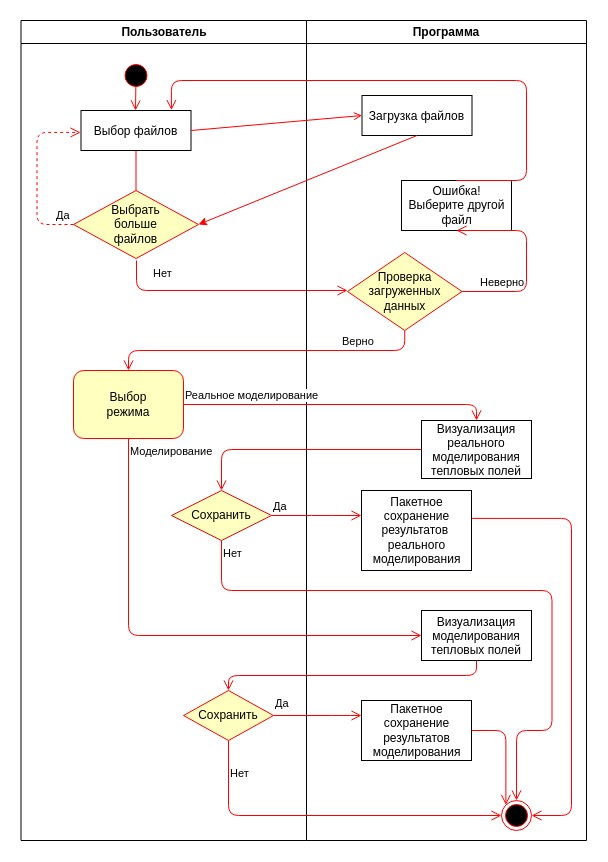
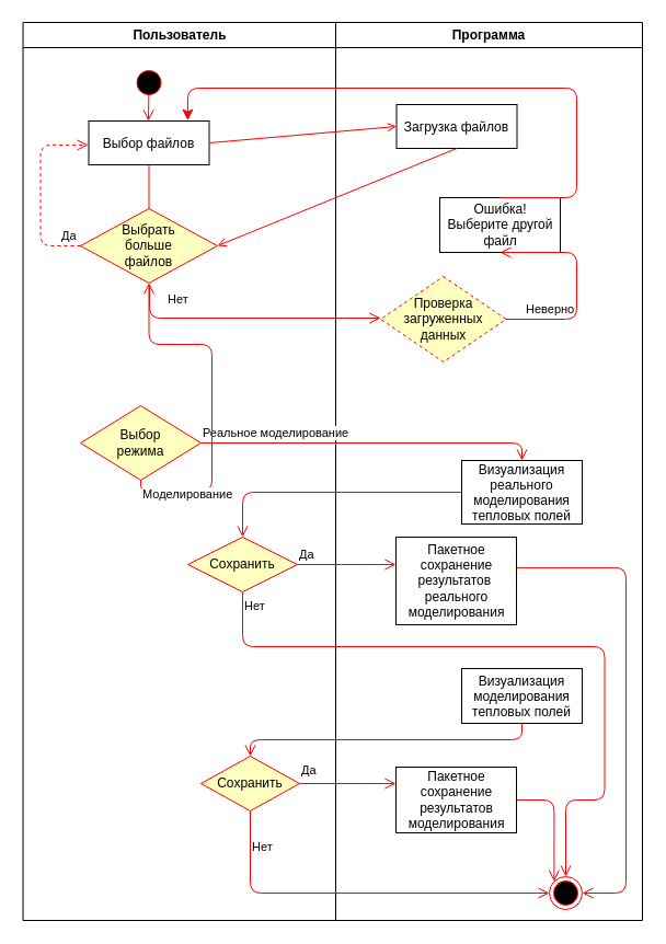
  <mxCell id="0" />
  <mxCell id="1" parent="0" />
  <mxCell id="2" value="Пользователь" style="swimlane;whiteSpace=wrap" parent="1" vertex="1"><mxGeometry x="20.5" width="285.5" height="820" as="geometry" y="20" /></mxCell>
  <mxCell id="3" value="" style="ellipse;shape=startState;fillColor=#000000;strokeColor=#ff0000;" parent="2" vertex="1"><mxGeometry x="100" y="40" width="30" height="30" as="geometry" /></mxCell>
  <mxCell id="4" value="" style="edgeStyle=elbowEdgeStyle;elbow=horizontal;verticalAlign=bottom;endArrow=open;endSize=8;strokeColor=#FF0000;endFill=1;rounded=0;exitX=0.495;exitY=0.882;exitDx=0;exitDy=0;exitPerimeter=0;" parent="2" source="3" target="5" edge="1"><mxGeometry x="100" y="40" as="geometry"><mxPoint x="115" y="110" as="targetPoint" /></mxGeometry></mxCell>
  <mxCell id="5" value="Выбор файлов" style="" parent="2" vertex="1"><mxGeometry x="60" y="90" width="110" height="40" as="geometry" /></mxCell>
  <mxCell id="6" value="" style="endArrow=open;strokeColor=#FF0000;endFill=1;rounded=0" edge="1" parent="2" source="5"><mxGeometry relative="1" as="geometry"><mxPoint x="275.319" y="278" as="sourcePoint" /><mxPoint x="115" y="192" as="targetPoint" /></mxGeometry></mxCell>
  <mxCell id="7" value="Выбрать&lt;br&gt;больше&lt;br&gt;файлов" style="rhombus;whiteSpace=wrap;html=1;fillColor=#ffffc0;strokeColor=#ff0000;" vertex="1" parent="2"><mxGeometry x="52.5" y="170" width="125" height="68" as="geometry" /></mxCell>
  <mxCell id="8" value="Да" style="edgeStyle=orthogonalEdgeStyle;html=1;align=left;verticalAlign=bottom;endArrow=open;endSize=8;strokeColor=#ff0000;entryX=-0.004;entryY=0.548;entryDx=0;entryDy=0;entryPerimeter=0;exitX=0;exitY=0.5;exitDx=0;exitDy=0;dashed=1;" edge="1" source="7" parent="2" target="5"><mxGeometry x="-0.766" relative="1" as="geometry"><mxPoint x="55.5" y="132" as="targetPoint" /><Array as="points"><mxPoint x="16" y="204" /><mxPoint x="16" y="112" /></Array><mxPoint x="1" as="offset" /></mxGeometry></mxCell>
- <mxCell id="9" value="Выбор&lt;br&gt;режима" style="whiteSpace=wrap;html=1;fillColor=#ffffc0;strokeColor=#ff0000;rounded=1;" vertex="1" parent="2"><mxGeometry x="52.5" y="350" width="110" height="68" as="geometry" /></mxCell>
+ <mxCell id="9" value="Выбор&lt;br&gt;режима" style="rhombus;whiteSpace=wrap;html=1;fillColor=#ffffc0;strokeColor=#ff0000;" vertex="1" parent="2"><mxGeometry x="52.5" y="350" width="110" height="68" as="geometry" /></mxCell>
  <mxCell id="10" value="Нет" style="edgeStyle=orthogonalEdgeStyle;html=1;align=left;verticalAlign=top;endArrow=open;endSize=8;strokeColor=#ff0000;" edge="1" parent="2"><mxGeometry x="-1" y="15" relative="1" as="geometry"><mxPoint x="326.5" y="270" as="targetPoint" /><mxPoint x="115.5" y="240" as="sourcePoint" /><Array as="points"><mxPoint x="116" y="270" /></Array><mxPoint as="offset" /></mxGeometry></mxCell>
  <mxCell id="11" value="Сохранить" style="rhombus;whiteSpace=wrap;html=1;fillColor=#ffffc0;strokeColor=#ff0000;" vertex="1" parent="2"><mxGeometry x="150.5" y="470" width="100" height="50" as="geometry" /></mxCell>
  <mxCell id="12" value="Сохранить" style="rhombus;whiteSpace=wrap;html=1;fillColor=#ffffc0;strokeColor=#ff0000;" vertex="1" parent="2"><mxGeometry x="162.5" y="670" width="90" height="50" as="geometry" /></mxCell>
  <mxCell id="13" value="Программа" style="swimlane;whiteSpace=wrap" parent="1" vertex="1"><mxGeometry x="306" width="280" height="820" as="geometry" y="20" /></mxCell>
  <mxCell id="14" value="Загрузка файлов" style="" parent="13" vertex="1"><mxGeometry x="55.5" y="75" width="110" height="40" as="geometry" /></mxCell>
  <mxCell id="15" value="Визуализация&#10;реального&#10;моделирования&#10;тепловых полей" style="" parent="13" vertex="1"><mxGeometry x="115" y="400" width="110" height="58" as="geometry" /></mxCell>
- <mxCell id="16" value="Проверка загруженных&lt;br&gt;данных" style="rhombus;whiteSpace=wrap;html=1;fillColor=#ffffc0;strokeColor=#ff0000;" vertex="1" parent="13"><mxGeometry x="41" y="232" width="114.5" height="78" as="geometry" /></mxCell>
+ <mxCell id="16" value="Проверка загруженных&lt;br&gt;данных" style="rhombus;whiteSpace=wrap;html=1;fillColor=#ffffc0;strokeColor=#ff0000;dashed=1;" vertex="1" parent="13"><mxGeometry x="41" y="232" width="114.5" height="78" as="geometry" /></mxCell>
  <mxCell id="17" value="Визуализация&#10;моделирования&#10;тепловых полей" style="" parent="13" vertex="1"><mxGeometry x="115" y="590" width="110" height="50" as="geometry" /></mxCell>
  <mxCell id="18" value="Пакетное&lt;br&gt;сохранение&lt;br&gt;результатов&amp;nbsp;&lt;br&gt;реального&lt;br&gt;моделирования" style="html=1;" vertex="1" parent="13"><mxGeometry x="55" y="470" width="110" height="80" as="geometry" /></mxCell>
  <mxCell id="19" value="Пакетное&lt;br&gt;сохранение&lt;br&gt;результатов&lt;br&gt;моделирования" style="html=1;" vertex="1" parent="13"><mxGeometry x="55" y="680" width="110" height="60" as="geometry" /></mxCell>
  <mxCell id="20" value="" style="ellipse;html=1;shape=endState;fillColor=#000000;strokeColor=#ff0000;" vertex="1" parent="13"><mxGeometry x="195" y="780" width="30" height="30" as="geometry" /></mxCell>
  <mxCell id="21" value="Ошибка!&lt;br&gt;Выберите другой&lt;br&gt;файл" style="html=1;" vertex="1" parent="13"><mxGeometry x="95" y="160" width="110" height="50" as="geometry" /></mxCell>
  <mxCell id="22" value="Неверно" style="edgeStyle=orthogonalEdgeStyle;html=1;align=left;verticalAlign=bottom;endArrow=open;endSize=8;strokeColor=#ff0000;entryX=0.5;entryY=1;entryDx=0;entryDy=0;" edge="1" source="16" parent="13" target="21"><mxGeometry x="-0.833" relative="1" as="geometry"><mxPoint x="195" y="290" as="targetPoint" /><Array as="points"><mxPoint x="220" y="271" /></Array><mxPoint as="offset" /></mxGeometry></mxCell>
  <mxCell id="23" value="" style="edgeStyle=orthogonalEdgeStyle;html=1;verticalAlign=bottom;endArrow=open;endSize=8;strokeColor=#ff0000;entryX=0;entryY=0;entryDx=0;entryDy=0;exitX=1;exitY=0.5;exitDx=0;exitDy=0;" edge="1" source="19" parent="13" target="20"><mxGeometry relative="1" as="geometry"><mxPoint x="20" y="630" as="targetPoint" /><mxPoint x="20" y="570" as="sourcePoint" /><Array as="points"><mxPoint x="199" y="710" /></Array></mxGeometry></mxCell>
  <mxCell id="24" value="" style="edgeStyle=orthogonalEdgeStyle;html=1;verticalAlign=bottom;endArrow=open;endSize=8;strokeColor=#ff0000;entryX=1;entryY=0.5;entryDx=0;entryDy=0;exitX=1.003;exitY=0.349;exitDx=0;exitDy=0;exitPerimeter=0;" edge="1" source="18" parent="13" target="20"><mxGeometry relative="1" as="geometry"><mxPoint x="20" y="630" as="targetPoint" /><mxPoint x="215" y="520" as="sourcePoint" /><Array as="points"><mxPoint x="265" y="498" /><mxPoint x="265" y="795" /></Array></mxGeometry></mxCell>
- <mxCell id="25" value="Верно" style="edgeStyle=orthogonalEdgeStyle;html=1;align=left;verticalAlign=top;endArrow=open;endSize=8;strokeColor=#ff0000;entryX=0.5;entryY=0;entryDx=0;entryDy=0;exitX=0.5;exitY=1;exitDx=0;exitDy=0;" edge="1" source="16" parent="1" target="9"><mxGeometry x="-0.472" y="-22" relative="1" as="geometry"><mxPoint x="124" y="490" as="targetPoint" /><mxPoint x="400.25" y="450" as="sourcePoint" /><Array as="points"><mxPoint x="404" y="350" /><mxPoint x="128" y="350" /></Array><mxPoint as="offset" /></mxGeometry></mxCell>
  <mxCell id="26" value="" style="endArrow=open;strokeColor=#FF0000;endFill=1;rounded=0;entryX=0;entryY=0.5;entryDx=0;entryDy=0;exitX=1;exitY=0.5;exitDx=0;exitDy=0;" parent="1" source="5" target="14" edge="1"><mxGeometry relative="1" as="geometry"><mxPoint x="201" y="280" as="sourcePoint" /><mxPoint x="231.003" y="353" as="targetPoint" /></mxGeometry></mxCell>
  <mxCell id="27" value="Реальное моделирование" style="edgeStyle=orthogonalEdgeStyle;html=1;align=left;verticalAlign=bottom;endArrow=open;endSize=8;strokeColor=#ff0000;entryX=0.5;entryY=0;entryDx=0;entryDy=0;" edge="1" source="9" parent="1" target="15"><mxGeometry x="-1" relative="1" as="geometry"><mxPoint x="491" y="550" as="targetPoint" /><Array as="points"><mxPoint x="476" y="404" /></Array></mxGeometry></mxCell>
- <mxCell id="28" value="Моделирование" style="edgeStyle=orthogonalEdgeStyle;html=1;align=left;verticalAlign=top;endArrow=open;endSize=8;strokeColor=#ff0000;exitX=0.5;exitY=1;exitDx=0;exitDy=0;entryX=0;entryY=0.5;entryDx=0;entryDy=0;" edge="1" source="9" parent="1" target="17"><mxGeometry x="-1" relative="1" as="geometry"><mxPoint x="321" y="480" as="targetPoint" /></mxGeometry></mxCell>
- <mxCell id="29" value="" style="endArrow=classic;strokeColor=#FF0000;endFill=1;rounded=0;exitX=0.5;exitY=1;exitDx=0;exitDy=0;entryX=1;entryY=0.5;entryDx=0;entryDy=0;" parent="1" source="14" target="7" edge="1"><mxGeometry relative="1" as="geometry"><mxPoint x="201" y="370" as="targetPoint" /></mxGeometry></mxCell>
+ <mxCell id="28" value="Моделирование" style="edgeStyle=orthogonalEdgeStyle;html=1;align=left;verticalAlign=top;endArrow=open;endSize=8;strokeColor=#ff0000;exitX=0.5;exitY=1;exitDx=0;exitDy=0;" edge="1" source="9" parent="1" target="7"><mxGeometry x="-1" relative="1" as="geometry"><mxPoint x="321" y="480" as="targetPoint" /></mxGeometry></mxCell>
+ <mxCell id="29" value="" style="endArrow=open;strokeColor=#FF0000;endFill=1;rounded=0;exitX=0.5;exitY=1;exitDx=0;exitDy=0;entryX=1;entryY=0.5;entryDx=0;entryDy=0;" parent="1" source="14" target="7" edge="1"><mxGeometry relative="1" as="geometry"><mxPoint x="201" y="370" as="targetPoint" /></mxGeometry></mxCell>
  <mxCell id="30" value="" style="edgeStyle=orthogonalEdgeStyle;html=1;verticalAlign=bottom;endArrow=open;endSize=8;strokeColor=#ff0000;exitX=0;exitY=0.5;exitDx=0;exitDy=0;entryX=0.5;entryY=0;entryDx=0;entryDy=0;" edge="1" source="15" parent="1" target="11"><mxGeometry relative="1" as="geometry"><mxPoint x="286" y="520" as="targetPoint" /><mxPoint x="286" y="460" as="sourcePoint" /></mxGeometry></mxCell>
  <mxCell id="31" value="Да" style="edgeStyle=orthogonalEdgeStyle;html=1;align=left;verticalAlign=bottom;endArrow=open;endSize=8;strokeColor=#ff0000;" edge="1" source="11" parent="1" target="18"><mxGeometry x="-1" relative="1" as="geometry"><mxPoint x="361" y="640" as="targetPoint" /><Array as="points"><mxPoint x="321" y="515" /><mxPoint x="321" y="515" /></Array></mxGeometry></mxCell>
  <mxCell id="32" value="Нет" style="edgeStyle=orthogonalEdgeStyle;html=1;align=left;verticalAlign=bottom;endArrow=open;endSize=8;strokeColor=#ff0000;entryX=0;entryY=0.5;entryDx=0;entryDy=0;" edge="1" source="12" parent="1" target="20"><mxGeometry x="-0.758" relative="1" as="geometry"><mxPoint x="461" y="780" as="targetPoint" /><Array as="points"><mxPoint x="228" y="815" /></Array><mxPoint as="offset" /></mxGeometry></mxCell>
  <mxCell id="33" value="Да" style="edgeStyle=orthogonalEdgeStyle;html=1;align=left;verticalAlign=top;endArrow=open;endSize=8;strokeColor=#ff0000;" edge="1" source="12" parent="1"><mxGeometry x="-1" y="25" relative="1" as="geometry"><mxPoint x="361" y="715" as="targetPoint" /><Array as="points"><mxPoint x="341" y="715" /><mxPoint x="341" y="715" /></Array><mxPoint as="offset" /></mxGeometry></mxCell>
  <mxCell id="34" value="" style="edgeStyle=orthogonalEdgeStyle;html=1;verticalAlign=bottom;endArrow=open;endSize=8;strokeColor=#ff0000;exitX=0.5;exitY=1;exitDx=0;exitDy=0;entryX=0.5;entryY=0;entryDx=0;entryDy=0;" edge="1" source="17" parent="1" target="12"><mxGeometry relative="1" as="geometry"><mxPoint x="286" y="640" as="targetPoint" /><mxPoint x="286" y="580" as="sourcePoint" /></mxGeometry></mxCell>
- <mxCell id="35" value="" style="edgeStyle=orthogonalEdgeStyle;html=1;verticalAlign=bottom;endArrow=open;endSize=8;strokeColor=#ff0000;exitX=0.5;exitY=0;exitDx=0;exitDy=0;entryX=0.822;entryY=-0.011;entryDx=0;entryDy=0;entryPerimeter=0;" edge="1" source="21" parent="1" target="5"><mxGeometry relative="1" as="geometry"><mxPoint x="171" y="108" as="targetPoint" /><mxPoint x="531" y="170" as="sourcePoint" /><Array as="points"><mxPoint x="526" y="80" /><mxPoint x="171" y="80" /></Array></mxGeometry></mxCell>
+ <mxCell id="35" value="" style="edgeStyle=orthogonalEdgeStyle;html=1;verticalAlign=bottom;endArrow=classic;endSize=8;strokeColor=#ff0000;exitX=0.5;exitY=0;exitDx=0;exitDy=0;entryX=0.822;entryY=-0.011;entryDx=0;entryDy=0;entryPerimeter=0;" edge="1" source="21" parent="1" target="5"><mxGeometry relative="1" as="geometry"><mxPoint x="171" y="108" as="targetPoint" /><mxPoint x="531" y="170" as="sourcePoint" /><Array as="points"><mxPoint x="526" y="80" /><mxPoint x="171" y="80" /></Array></mxGeometry></mxCell>
  <mxCell id="36" value="Нет" style="edgeStyle=orthogonalEdgeStyle;html=1;align=left;verticalAlign=top;endArrow=open;endSize=8;strokeColor=#ff0000;entryX=0.5;entryY=0;entryDx=0;entryDy=0;" edge="1" source="11" parent="1" target="20"><mxGeometry x="-1" relative="1" as="geometry"><mxPoint x="561" y="730" as="targetPoint" /><Array as="points"><mxPoint x="221.5" y="590" /><mxPoint x="551.5" y="590" /><mxPoint x="551.5" y="730" /><mxPoint x="516.5" y="730" /></Array></mxGeometry></mxCell>
